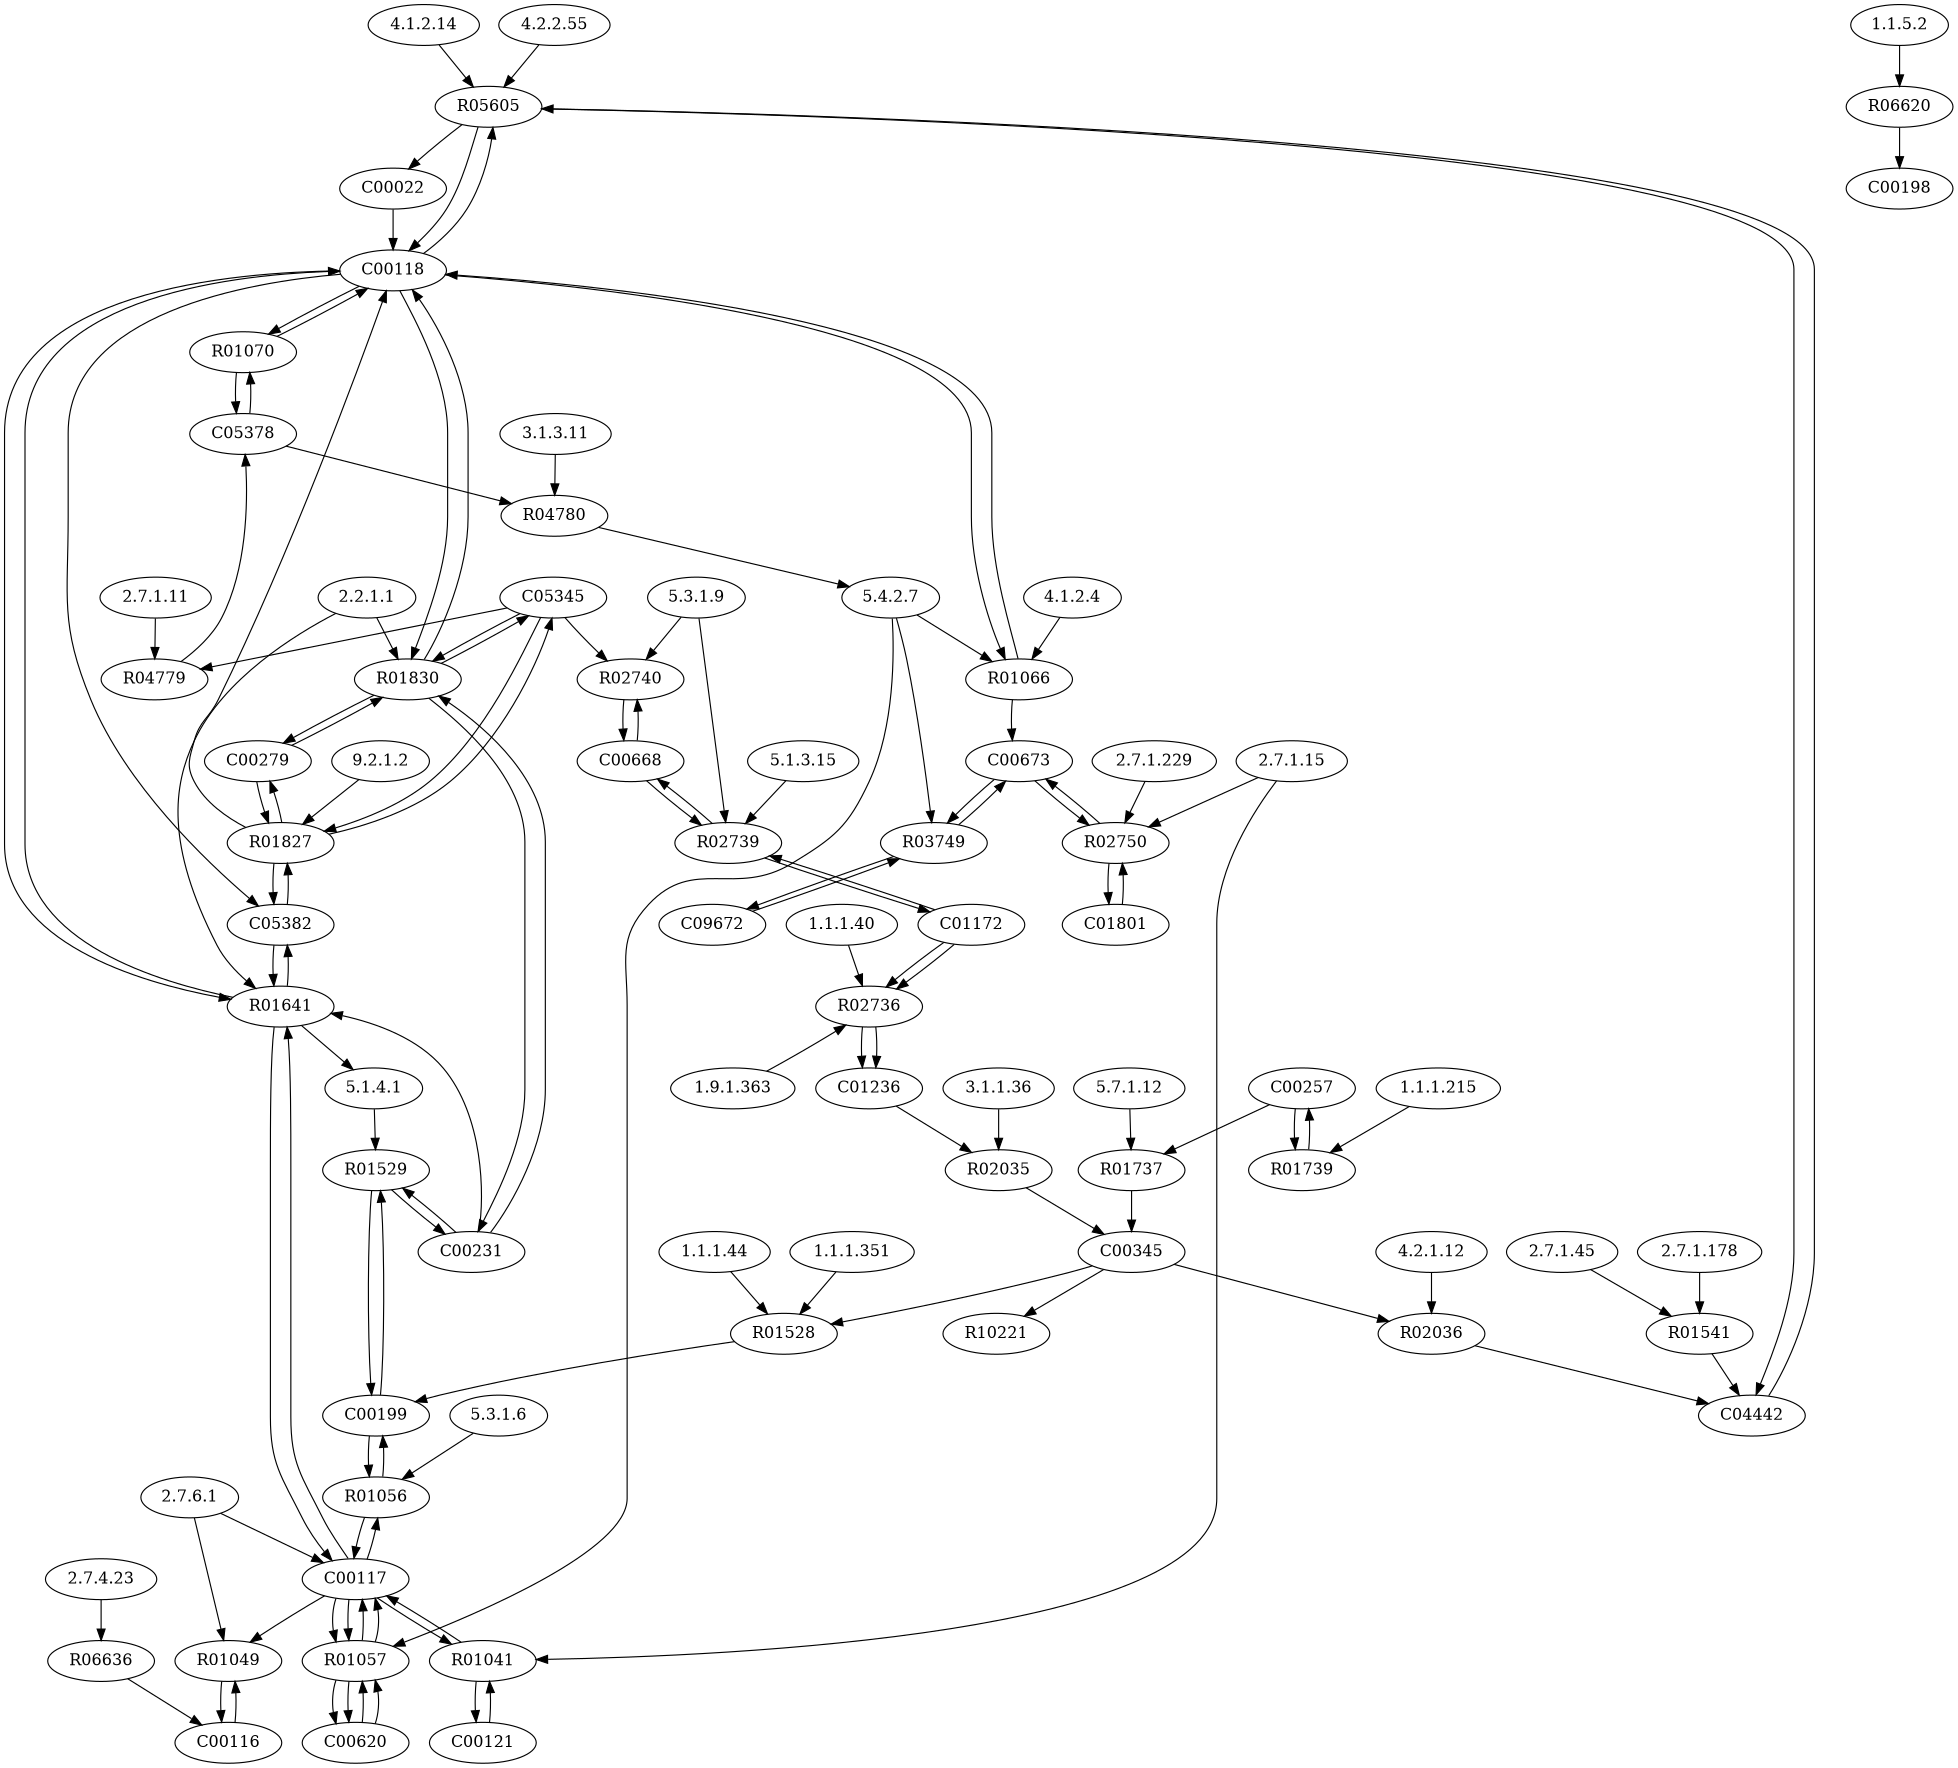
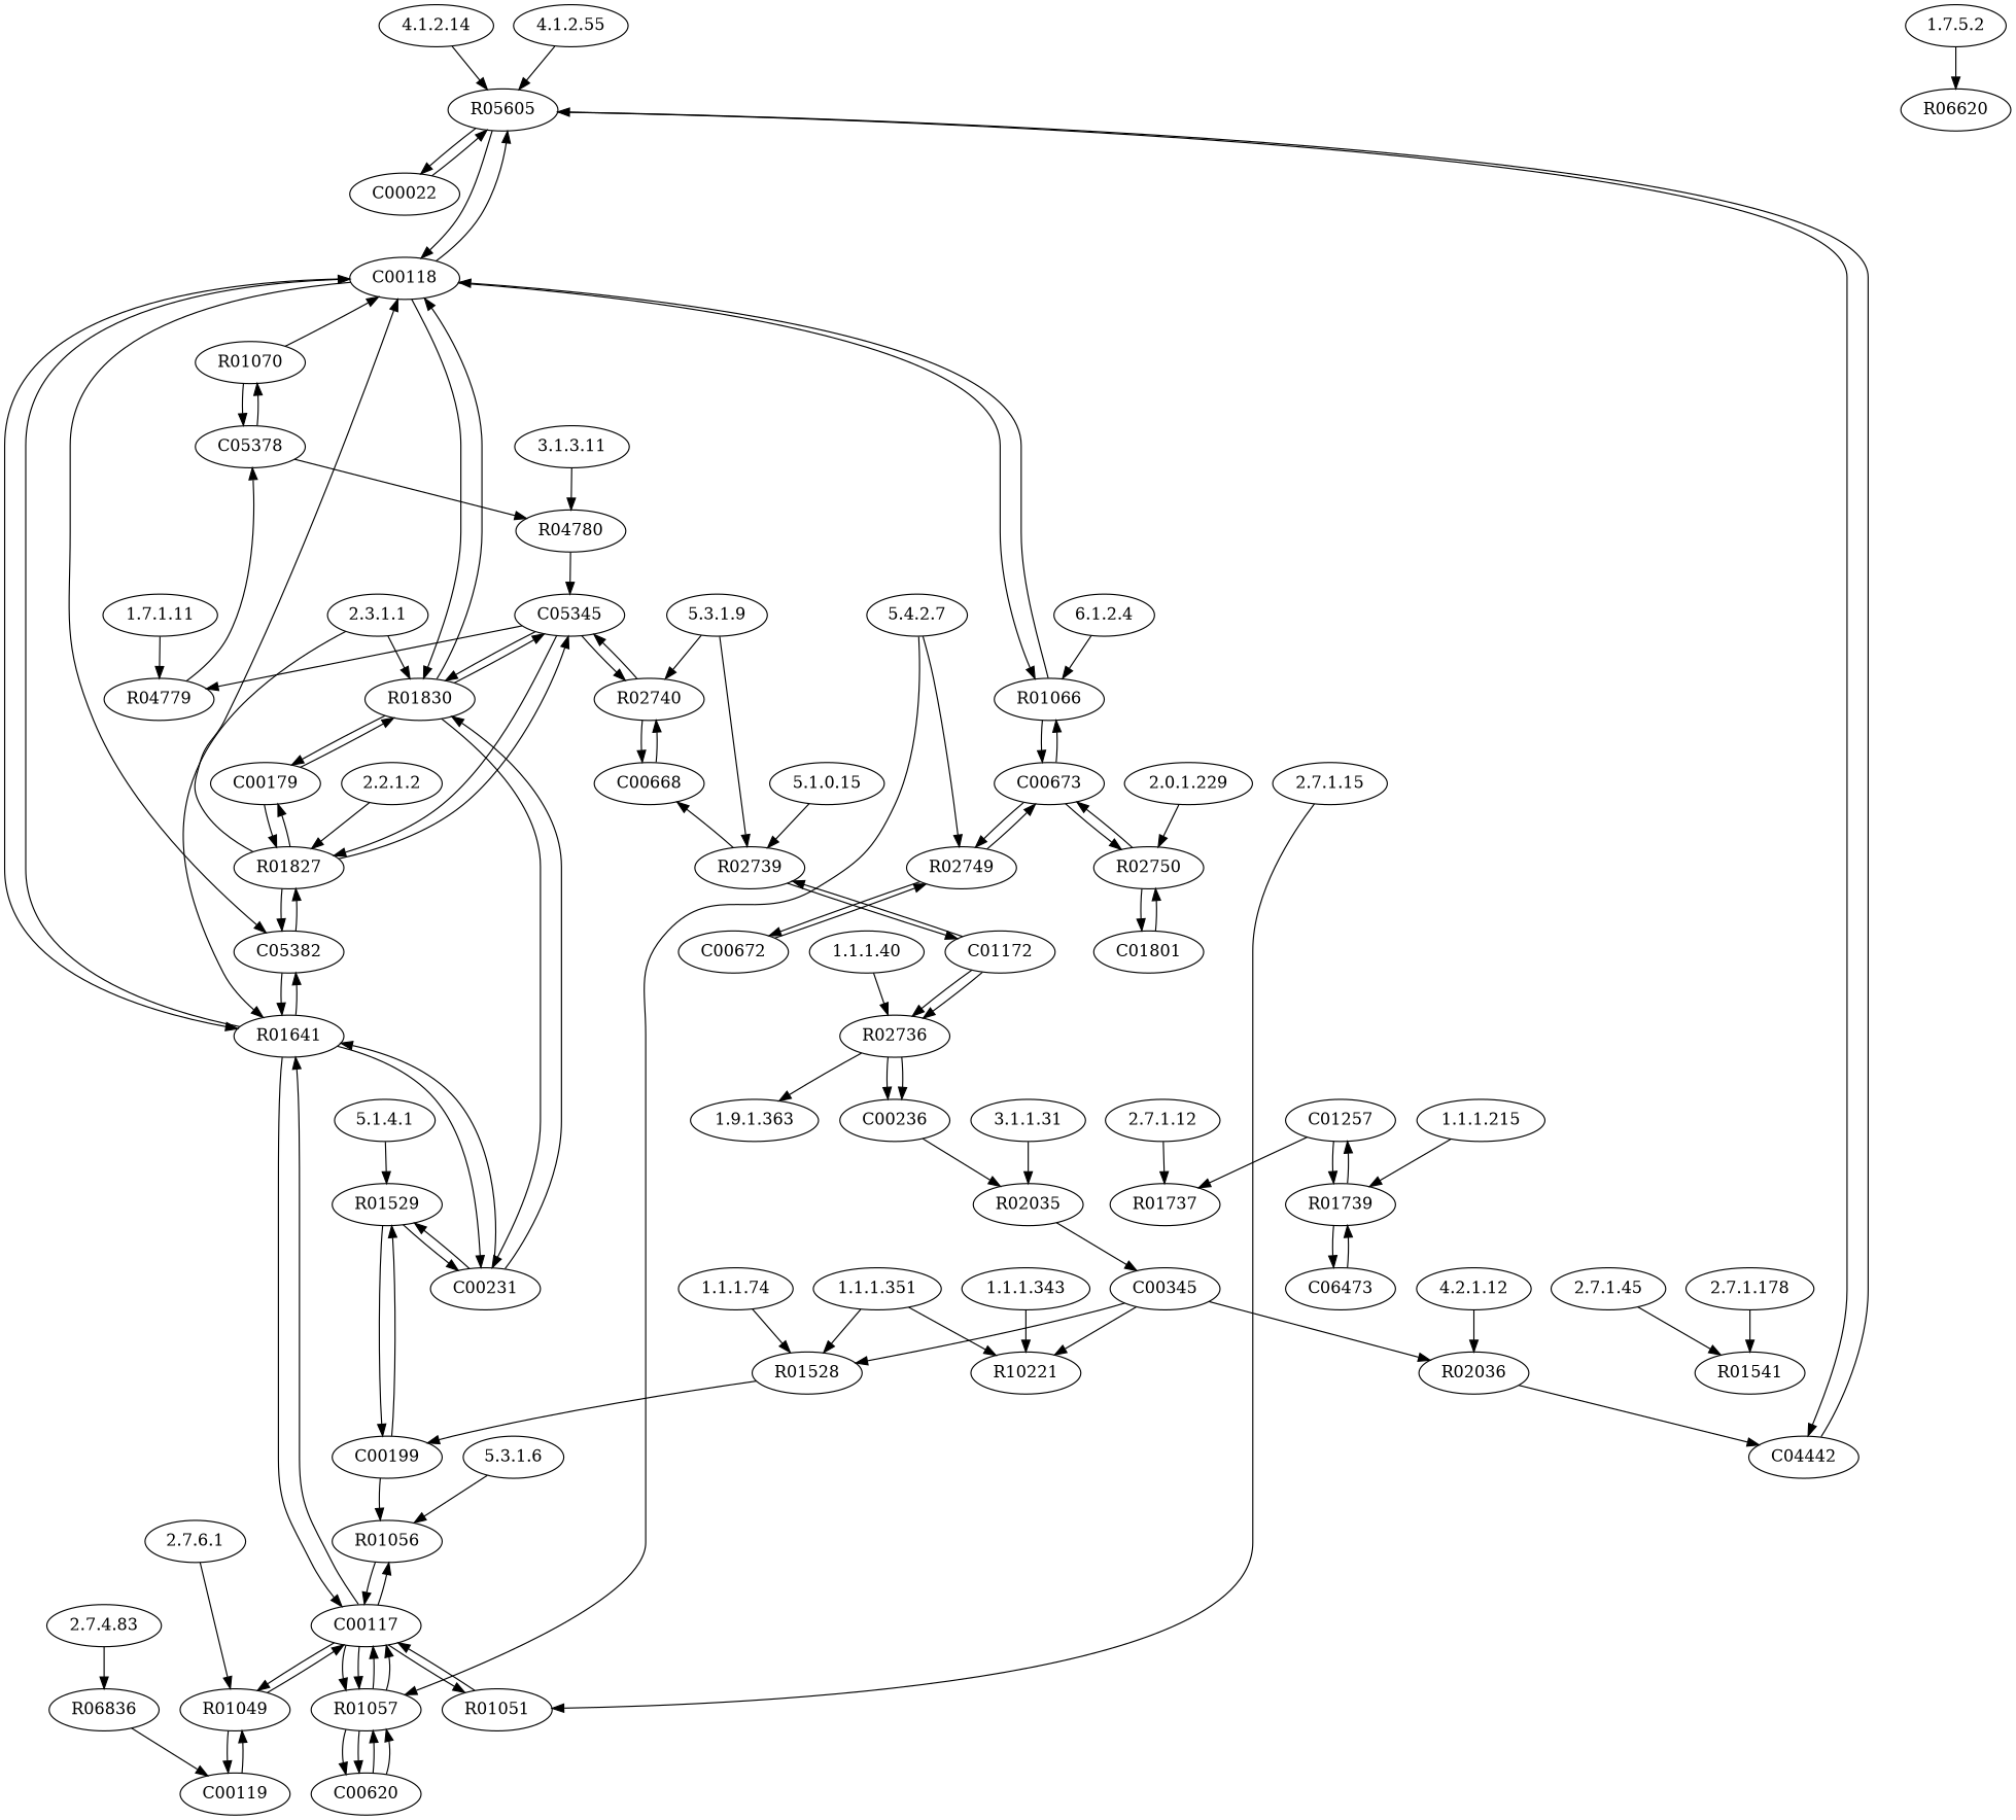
  digraph {
    fontname="DejaVu Serif"
    node [fontname="DejaVu Serif" type=E]
    edge [fontname="DejaVu Serif"]
    R05605 [type=R]
    "4.1.2.14"
    C00118 [type=C]
    C00022 [type=C]
    C04442 [type=C]
    R01049 [type=R]
    "2.7.6.1"
    C00117 [type=C]
-   C00119 [type=C label=C00116]
+   C00119 [type=C]
    R01070 [type=R]
    C05378 [type=C]
    R10221 [type=R]
+   "1.1.1.343"
    R04779 [type=R]
-   "2.7.1.11"
+   "2.7.1.11" [label="1.7.1.11"]
    R02739 [type=R]
-   "5.1.3.15"
+   "5.1.3.15" [label="5.1.0.15"]
    C00668 [type=C]
    C01172 [type=C]
    R02036 [type=R]
    "4.2.1.12"
    R01739 [type=R]
    "1.1.1.215"
-   C00257 [type=C]
+   C00257 [type=C label=C01257]
+   C06473 [type=C]
    R02750 [type=R]
-   "2.7.1.229"
+   "2.7.1.229" [label="2.0.1.229"]
    C00673 [type=C]
    C01801 [type=C]
    n30 [label="1.1.1.40"]
    R02736 [type=R]
-   C01236 [type=C]
+   C01236 [type=C label=C00236]
    R01641 [type=R]
-   "2.2.1.1"
+   "2.2.1.1" [label="2.3.1.1"]
    R01830 [type=R]
    C05382 [type=C]
    C00231 [type=C]
    C05345 [type=C]
-   C00279 [type=C]
-   "4.1.2.55" [label="4.2.2.55"]
+   C00279 [type=C label=C00179]
+   "4.1.2.55"
    n41 [label="5.1.4.1"]
    R01529 [type=R]
    C00199 [type=C]
    R01827 [type=R]
-   "2.2.1.2" [label="9.2.1.2"]
+   "2.2.1.2"
    R01066 [type=R]
-   "4.1.2.4"
-   R02749 [type=R label=R03749]
+   "4.1.2.4" [label="6.1.2.4"]
+   R02749 [type=R]
    "5.4.2.7"
    R01057 [type=R]
-   C00672 [type=C label=C09672]
+   C00672 [type=C]
    C00620 [type=C]
    R01528 [type=R]
-   "1.1.1.44"
+   "1.1.1.44" [label="1.1.1.74"]
    n55 [label="1.9.1.363"]
    "2.7.1.15"
-   R01051 [type=R label=R01041]
-   C00121 [type=C]
+   R01051 [type=R]
    R01737 [type=R]
-   "2.7.1.12" [label="5.7.1.12"]
+   "2.7.1.12"
    C00345 [type=C]
    "5.3.1.9"
    R02740 [type=R]
    R04780 [type=R]
    "3.1.3.11"
    R06620 [type=R]
-   "1.1.5.2"
-   C00198 [type=C]
+   "1.1.5.2" [label="1.7.5.2"]
    "1.1.1.351"
    R02035 [type=R]
-   "3.1.1.31" [label="3.1.1.36"]
-   R06836 [type=R label=R06636]
-   "2.7.4.23"
+   "3.1.1.31"
+   R06836 [type=R]
+   "2.7.4.23" [label="2.7.4.83"]
    R01541 [type=R]
    "2.7.1.45"
    "2.7.1.178"
    R01056 [type=R]
    "5.3.1.6"
    R05605 -> C00118
    R05605 -> C00022
    R05605 -> C04442
    "4.1.2.14" -> R05605
    C00118 -> R05605
-   C00118 -> R01070
    C00118 -> R01641
    C00118 -> R01830
    C00118 -> C05382
    C00118 -> R01066
-   C00022 -> C00118
+   C00022 -> R05605
    C04442 -> R05605
-   "2.7.6.1" -> C00117
+   R01049 -> C00117
    R01049 -> C00119
    "2.7.6.1" -> R01049
    C00117 -> R01049
    C00117 -> R01641
    C00117 -> R01057
    C00117 -> R01057
    C00117 -> R01051
    C00117 -> R01056
    C00119 -> R01049
    R01070 -> C00118
    R01070 -> C05378
    C05378 -> R01070
    C05378 -> R04780
+   "1.1.1.343" -> R10221
    R04779 -> C05378
    "2.7.1.11" -> R04779
    R02739 -> C00668
    R02739 -> C01172
    "5.1.3.15" -> R02739
-   C00668 -> R02739
    C00668 -> R02740
    C01172 -> R02739
    C01172 -> R02736
    C01172 -> R02736
    R02036 -> C04442
    "4.2.1.12" -> R02036
    R01739 -> C00257
+   R01739 -> C06473
    "1.1.1.215" -> R01739
    C00257 -> R01739
    C00257 -> R01737
+   C06473 -> R01739
    R02750 -> C00673
    R02750 -> C01801
    "2.7.1.229" -> R02750
    C00673 -> R02750
-   "5.4.2.7" -> R01066
+   C00673 -> R01066
    C00673 -> R02749
    C01801 -> R02750
    n30 -> R02736
    R02736 -> C01236
    R02736 -> C01236
    C01236 -> R02035
    R01641 -> C00118
    R01641 -> C00117
    R01641 -> C05382
-   R01641 -> n41
+   R01641 -> C00231
    "2.2.1.1" -> R01641
    "2.2.1.1" -> R01830
    R01830 -> C00118
    R01830 -> C00231
    R01830 -> C05345
    R01830 -> C00279
    C05382 -> R01641
    C05382 -> R01827
    C00231 -> R01641
    C00231 -> R01830
    C00231 -> R01529
    C05345 -> R04779
    C05345 -> R01830
    C05345 -> R01827
    C05345 -> R02740
    C00279 -> R01830
    C00279 -> R01827
    "4.1.2.55" -> R05605
    n41 -> R01529
    R01529 -> C00231
    R01529 -> C00199
    C00199 -> R01529
    C00199 -> R01056
    R01827 -> C00118
    R01827 -> C05382
    R01827 -> C05345
    R01827 -> C00279
    "2.2.1.2" -> R01827
    R01066 -> C00118
    R01066 -> C00673
    "4.1.2.4" -> R01066
    R02749 -> C00673
    R02749 -> C00672
    "5.4.2.7" -> R02749
    "5.4.2.7" -> R01057
    R01057 -> C00117
    R01057 -> C00117
    R01057 -> C00620
    R01057 -> C00620
    C00672 -> R02749
    C00620 -> R01057
    C00620 -> R01057
    R01528 -> C00199
    "1.1.1.44" -> R01528
-   n55 -> R02736
-   "2.7.1.15" -> R02750
+   R02736 -> n55
    "2.7.1.15" -> R01051
    R01051 -> C00117
-   R01051 -> C00121
-   C00121 -> R01051
-   R01737 -> C00345
    "2.7.1.12" -> R01737
    C00345 -> R10221
    C00345 -> R02036
    C00345 -> R01528
    "5.3.1.9" -> R02739
    "5.3.1.9" -> R02740
    R02740 -> C00668
-   R04780 -> "5.4.2.7"
+   R02740 -> C05345
+   R04780 -> C05345
    "3.1.3.11" -> R04780
-   R06620 -> C00198
    "1.1.5.2" -> R06620
+   "1.1.1.351" -> R10221
    "1.1.1.351" -> R01528
    R02035 -> C00345
    "3.1.1.31" -> R02035
    R06836 -> C00119
    "2.7.4.23" -> R06836
-   R01541 -> C04442
    "2.7.1.45" -> R01541
    "2.7.1.178" -> R01541
    R01056 -> C00117
-   R01056 -> C00199
    "5.3.1.6" -> R01056
  }
